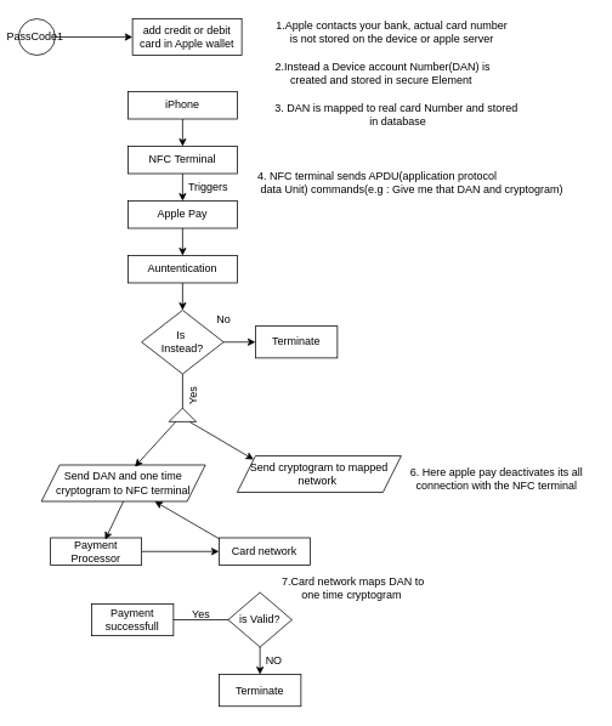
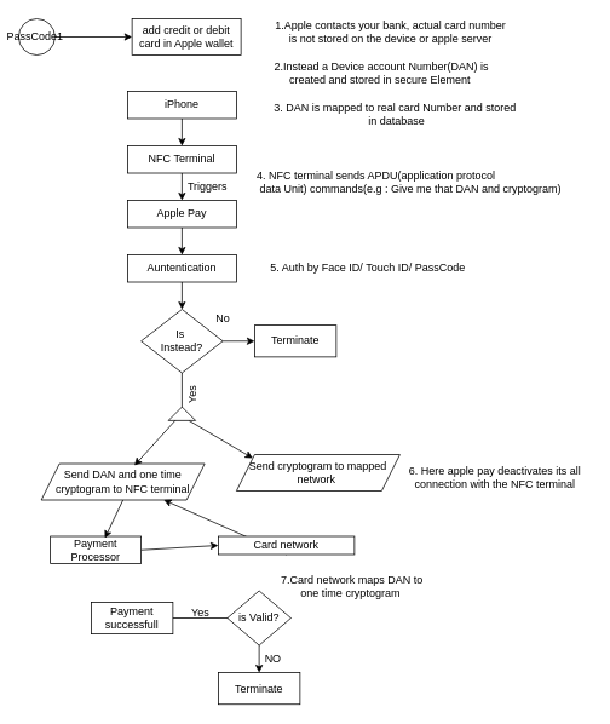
  <mxCell id="0" />
  <mxCell id="1" parent="0" />
  <mxCell id="2" value="" style="group" vertex="1" connectable="0" parent="1"><mxGeometry x="20" y="20" width="630" height="755" as="geometry" /></mxCell>
  <mxCell id="3" value="add credit or debit card in Apple wallet" style="rounded=0;whiteSpace=wrap;html=1;container=0;" vertex="1" parent="2"><mxGeometry x="125" width="120" height="40" as="geometry" /></mxCell>
  <mxCell id="4" style="edgeStyle=none;html=1;exitX=1;exitY=0.5;exitDx=0;exitDy=0;" edge="1" parent="2" source="5" target="3"><mxGeometry relative="1" as="geometry" /></mxCell>
  <mxCell id="5" value="PassCode1&amp;nbsp;" style="ellipse;whiteSpace=wrap;html=1;aspect=fixed;container=0;" vertex="1" parent="2"><mxGeometry width="40" height="40" as="geometry" /></mxCell>
  <mxCell id="6" style="edgeStyle=none;html=1;exitX=0.5;exitY=1;exitDx=0;exitDy=0;entryX=0.5;entryY=0;entryDx=0;entryDy=0;" edge="1" parent="2" source="7" target="39"><mxGeometry relative="1" as="geometry" /></mxCell>
  <mxCell id="7" value="iPhone" style="rounded=0;whiteSpace=wrap;html=1;container=0;" vertex="1" parent="2"><mxGeometry x="120" y="80" width="120" height="30" as="geometry" /></mxCell>
  <mxCell id="8" style="edgeStyle=none;html=1;exitX=0.5;exitY=1;exitDx=0;exitDy=0;entryX=0.5;entryY=0;entryDx=0;entryDy=0;" edge="1" parent="2" source="9" target="14"><mxGeometry relative="1" as="geometry" /></mxCell>
  <mxCell id="9" value="Auntentication" style="rounded=0;whiteSpace=wrap;html=1;container=0;" vertex="1" parent="2"><mxGeometry x="120" y="260" width="120" height="30" as="geometry" /></mxCell>
  <mxCell id="10" style="edgeStyle=none;html=1;exitX=0.5;exitY=1;exitDx=0;exitDy=0;entryX=0.5;entryY=0;entryDx=0;entryDy=0;" edge="1" parent="2" source="40" target="9"><mxGeometry relative="1" as="geometry" /></mxCell>
+ <mxCell id="11" value="5. Auth by Face ID/ Touch ID/ PassCode" style="text;html=1;align=center;verticalAlign=middle;whiteSpace=wrap;rounded=0;container=0;" vertex="1" parent="2"><mxGeometry x="270" y="260" width="230" height="30" as="geometry" /></mxCell>
  <mxCell id="12" style="edgeStyle=none;html=1;exitX=1;exitY=0.5;exitDx=0;exitDy=0;entryX=0;entryY=0.5;entryDx=0;entryDy=0;" edge="1" parent="2" source="14" target="16"><mxGeometry relative="1" as="geometry"><mxPoint x="300" y="465" as="targetPoint" /></mxGeometry></mxCell>
  <mxCell id="13" style="edgeStyle=none;html=1;exitX=0.5;exitY=1;exitDx=0;exitDy=0;entryX=0;entryY=0.5;entryDx=0;entryDy=0;" edge="1" parent="2" source="14" target="20"><mxGeometry relative="1" as="geometry" /></mxCell>
  <mxCell id="14" value="Is&amp;nbsp;&lt;div&gt;Instead?&lt;/div&gt;" style="rhombus;whiteSpace=wrap;html=1;container=0;" vertex="1" parent="2"><mxGeometry x="135" y="320" width="90" height="70" as="geometry" /></mxCell>
  <mxCell id="15" value="No" style="text;html=1;align=center;verticalAlign=middle;resizable=0;points=[];autosize=1;strokeColor=none;fillColor=none;container=0;" vertex="1" parent="2"><mxGeometry x="205" y="315" width="40" height="30" as="geometry" /></mxCell>
  <mxCell id="16" value="Terminate" style="rounded=0;whiteSpace=wrap;html=1;container=0;" vertex="1" parent="2"><mxGeometry x="260" y="337.5" width="90" height="35" as="geometry" /></mxCell>
  <mxCell id="17" value="Yes" style="text;html=1;align=center;verticalAlign=middle;resizable=0;points=[];autosize=1;strokeColor=none;fillColor=none;rotation=-90;container=0;" vertex="1" parent="2"><mxGeometry x="172.5" y="400" width="40" height="30" as="geometry" /></mxCell>
  <mxCell id="18" value="Send DAN and one time cryptogram to NFC terminal" style="shape=parallelogram;perimeter=parallelogramPerimeter;whiteSpace=wrap;html=1;fixedSize=1;container=0;" vertex="1" parent="2"><mxGeometry x="25" y="490" width="180" height="40" as="geometry" /></mxCell>
  <mxCell id="19" style="edgeStyle=none;html=1;exitX=0;exitY=0.75;exitDx=0;exitDy=0;entryX=0;entryY=0;entryDx=0;entryDy=0;" edge="1" parent="2" source="20" target="22"><mxGeometry relative="1" as="geometry"><mxPoint x="280" y="610" as="targetPoint" /></mxGeometry></mxCell>
  <mxCell id="20" value="" style="triangle;whiteSpace=wrap;html=1;rotation=-90;container=0;" vertex="1" parent="2"><mxGeometry x="172.5" y="420" width="15" height="30" as="geometry" /></mxCell>
  <mxCell id="21" style="edgeStyle=none;html=1;exitX=0;exitY=0.25;exitDx=0;exitDy=0;entryX=0.57;entryY=0.05;entryDx=0;entryDy=0;entryPerimeter=0;" edge="1" parent="2" source="20" target="18"><mxGeometry relative="1" as="geometry" /></mxCell>
  <mxCell id="22" value="Send cryptogram to mapped network&amp;nbsp;" style="shape=parallelogram;perimeter=parallelogramPerimeter;whiteSpace=wrap;html=1;fixedSize=1;container=0;" vertex="1" parent="2"><mxGeometry x="240" y="480" width="180" height="40" as="geometry" /></mxCell>
  <mxCell id="23" value="&lt;div style=&quot;text-align: justify;&quot;&gt;&lt;span style=&quot;text-wrap-mode: nowrap; background-color: transparent;&quot;&gt;4. NFC terminal sends APDU(application protocol&lt;/span&gt;&lt;/div&gt;&lt;div style=&quot;text-align: justify;&quot;&gt;&lt;span style=&quot;color: rgb(0, 0, 0); text-wrap-mode: nowrap;&quot;&gt;&amp;nbsp;data Unit) commands(e.g : Give me that DAN and cryptogram)&lt;/span&gt;&lt;/div&gt;" style="text;html=1;align=right;verticalAlign=middle;whiteSpace=wrap;rounded=0;container=0;" vertex="1" parent="2"><mxGeometry x="260" y="165" width="340" height="30" as="geometry" /></mxCell>
  <mxCell id="24" value="6. Here apple pay deactivates its all connection with the NFC terminal" style="text;html=1;align=center;verticalAlign=middle;whiteSpace=wrap;rounded=0;container=0;" vertex="1" parent="2"><mxGeometry x="420" y="490" width="210" height="30" as="geometry" /></mxCell>
  <mxCell id="25" style="edgeStyle=none;html=1;exitX=1;exitY=0.5;exitDx=0;exitDy=0;entryX=0;entryY=0.5;entryDx=0;entryDy=0;" edge="1" parent="2" source="26" target="29"><mxGeometry relative="1" as="geometry" /></mxCell>
  <mxCell id="26" value="Payment Processor" style="rounded=0;whiteSpace=wrap;html=1;container=0;" vertex="1" parent="2"><mxGeometry x="35" y="570" width="100" height="30" as="geometry" /></mxCell>
  <mxCell id="27" style="edgeStyle=none;html=1;exitX=0.5;exitY=1;exitDx=0;exitDy=0;entryX=0.6;entryY=0.067;entryDx=0;entryDy=0;entryPerimeter=0;" edge="1" parent="2" source="18" target="26"><mxGeometry relative="1" as="geometry" /></mxCell>
  <mxCell id="28" style="edgeStyle=none;html=1;exitX=0.5;exitY=1;exitDx=0;exitDy=0;" edge="1" parent="2" source="29" target="18"><mxGeometry relative="1" as="geometry"><mxPoint x="50" y="850" as="targetPoint" /></mxGeometry></mxCell>
- <mxCell id="29" value="Card network" style="rounded=0;whiteSpace=wrap;html=1;container=0;" vertex="1" parent="2"><mxGeometry x="220" y="570" width="100" height="30" as="geometry" /></mxCell>
+ <mxCell id="29" value="Card network" style="rounded=0;whiteSpace=wrap;html=1;container=0;" vertex="1" parent="2"><mxGeometry x="220" y="570" width="150" height="20" as="geometry" /></mxCell>
  <mxCell id="30" style="edgeStyle=none;html=1;exitX=0.5;exitY=1;exitDx=0;exitDy=0;entryX=0.5;entryY=0;entryDx=0;entryDy=0;" edge="1" parent="2" source="32" target="34"><mxGeometry relative="1" as="geometry" /></mxCell>
  <mxCell id="31" style="edgeStyle=none;html=1;exitX=1;exitY=0.5;exitDx=0;exitDy=0;entryX=0;entryY=0.5;entryDx=0;entryDy=0;" edge="1" parent="2" source="32" target="35"><mxGeometry relative="1" as="geometry"><mxPoint x="130" y="880" as="targetPoint" /></mxGeometry></mxCell>
  <mxCell id="32" value="is Valid?" style="rhombus;whiteSpace=wrap;html=1;container=0;" vertex="1" parent="2"><mxGeometry x="230" y="630" width="70" height="60" as="geometry" /></mxCell>
  <mxCell id="33" value="NO" style="text;html=1;align=center;verticalAlign=middle;resizable=0;points=[];autosize=1;strokeColor=none;fillColor=none;container=0;" vertex="1" parent="2"><mxGeometry x="260" y="690" width="40" height="30" as="geometry" /></mxCell>
  <mxCell id="34" value="Terminate" style="rounded=0;whiteSpace=wrap;html=1;container=0;" vertex="1" parent="2"><mxGeometry x="220" y="720" width="90" height="35" as="geometry" /></mxCell>
  <mxCell id="35" value="Payment successfull" style="rounded=0;whiteSpace=wrap;html=1;container=0;" vertex="1" parent="2"><mxGeometry x="80" y="642.5" width="90" height="35" as="geometry" /></mxCell>
  <mxCell id="36" value="Yes" style="text;html=1;align=center;verticalAlign=middle;resizable=0;points=[];autosize=1;strokeColor=none;fillColor=none;container=0;" vertex="1" parent="2"><mxGeometry x="180" y="640" width="40" height="30" as="geometry" /></mxCell>
  <mxCell id="37" value="7.Card network maps DAN to one time cryptogram&amp;nbsp;" style="text;html=1;align=center;verticalAlign=middle;whiteSpace=wrap;rounded=0;container=0;" vertex="1" parent="2"><mxGeometry x="280" y="610" width="175" height="30" as="geometry" /></mxCell>
  <mxCell id="38" style="edgeStyle=none;html=1;exitX=0.5;exitY=1;exitDx=0;exitDy=0;entryX=0.5;entryY=0;entryDx=0;entryDy=0;" edge="1" parent="2" source="39" target="40"><mxGeometry relative="1" as="geometry" /></mxCell>
  <mxCell id="39" value="NFC Terminal" style="rounded=0;whiteSpace=wrap;html=1;container=0;" vertex="1" parent="2"><mxGeometry x="120" y="140" width="120" height="30" as="geometry" /></mxCell>
  <mxCell id="40" value="Apple Pay" style="rounded=0;whiteSpace=wrap;html=1;container=0;" vertex="1" parent="2"><mxGeometry x="120" y="200" width="120" height="30" as="geometry" /></mxCell>
  <mxCell id="41" value="Triggers&amp;nbsp;" style="text;html=1;align=center;verticalAlign=middle;whiteSpace=wrap;rounded=0;rotation=0;container=0;" vertex="1" parent="2"><mxGeometry x="185" y="165" width="50" height="40" as="geometry" /></mxCell>
  <mxCell id="42" value="" style="group" vertex="1" connectable="0" parent="2"><mxGeometry x="270" width="280" height="125" as="geometry" /></mxCell>
  <mxCell id="43" value="1.Apple contacts your bank, actual card number is not stored on the device or apple server" style="text;html=1;align=center;verticalAlign=middle;whiteSpace=wrap;rounded=0;container=0;" vertex="1" parent="42"><mxGeometry x="10" width="260" height="30" as="geometry" /></mxCell>
  <mxCell id="44" value="2.Instead a Device account Number(DAN) is created and stored in secure Element&amp;nbsp;" style="text;html=1;align=center;verticalAlign=middle;whiteSpace=wrap;rounded=0;container=0;" vertex="1" parent="42"><mxGeometry y="45" width="260" height="30" as="geometry" /></mxCell>
  <mxCell id="45" value="&lt;span style=&quot;color: rgb(0, 0, 0); text-wrap-mode: nowrap;&quot;&gt;3. DAN is mapped to real card Number and stored&lt;/span&gt;&lt;div&gt;&lt;span style=&quot;color: rgb(0, 0, 0); text-wrap-mode: nowrap;&quot;&gt;&amp;nbsp;in database&lt;/span&gt;&lt;/div&gt;" style="text;html=1;align=center;verticalAlign=middle;whiteSpace=wrap;rounded=0;container=0;" vertex="1" parent="42"><mxGeometry x="10" y="85" width="270" height="40" as="geometry" /></mxCell>
